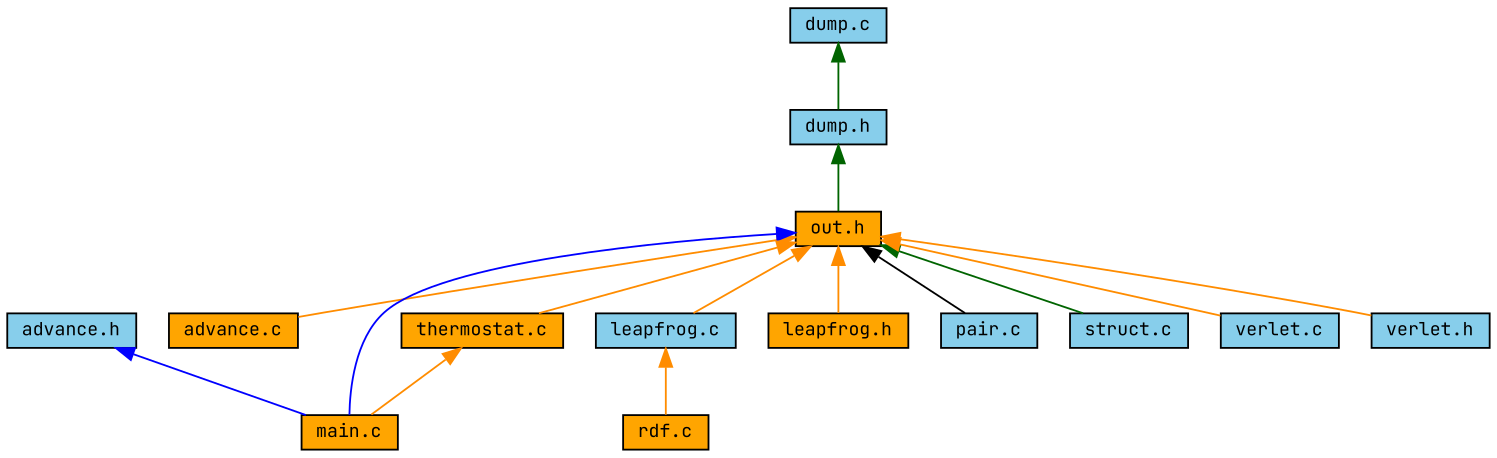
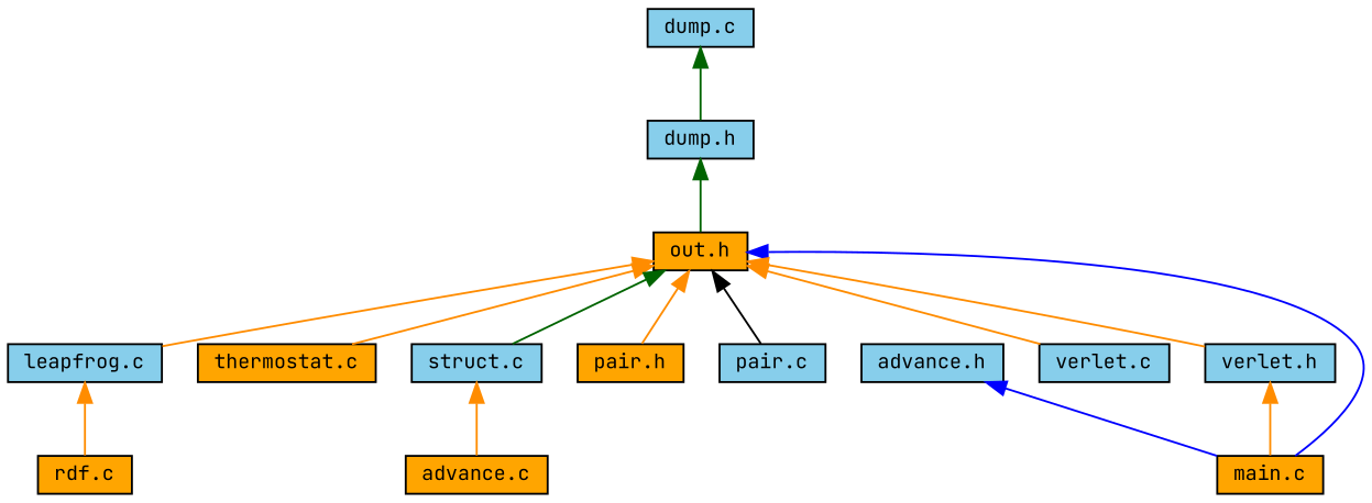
  digraph {
    fontname="JetBrains Mono"
    node [color=black fillcolor=skyblue fontname="JetBrains Mono" fontsize=10 shape=record style=filled]
    edge [color=darkorange dir=back fontname="JetBrains Mono" fontsize=10 labelfontname=Helvetica labelfontsize=10 style=solid]
    n1 [fontcolor=black height=0.2 label="dump.h" width=0.4]
    n2 [fillcolor=orange height=0.2 label="out.h" width=0.4]
    n3 [fillcolor=orange height=0.2 label="advance.c" width=0.4]
    n4 [fillcolor=orange height=0.2 label="main.c" width=0.4]
    n5 [fillcolor=orange height=0.2 label="thermostat.c" width=0.4]
    n6 [height=0.2 label="leapfrog.c" width=0.4]
-   n7 [fillcolor=orange height=0.2 label="leapfrog.h" width=0.4]
+   n7 [fillcolor=orange height=0.2 label="pair.h" width=0.4]
    n8 [height=0.2 label="pair.c" width=0.4]
    n9 [height=0.2 label="struct.c" width=0.4]
    n10 [height=0.2 label="verlet.c" width=0.4]
    n11 [height=0.2 label="verlet.h" width=0.4]
    n12 [height=0.2 label="dump.c" width=0.4]
    n13 [height=0.2 label="advance.h" width=0.4]
    n14 [fillcolor=orange height=0.2 label="rdf.c" width=0.4]
    n1 -> n2 [color=darkgreen]
-   n2 -> n3
+   n9 -> n3
    n2 -> n4 [color=blue]
    n2 -> n5
    n2 -> n6
    n2 -> n7
    n2 -> n8 [color=black]
    n2 -> n9 [color=darkgreen]
    n2 -> n10
    n2 -> n11
    n6 -> n14
-   n5 -> n4
+   n11 -> n4
    n12 -> n1 [color=darkgreen]
    n13 -> n4 [color=blue]
  }
